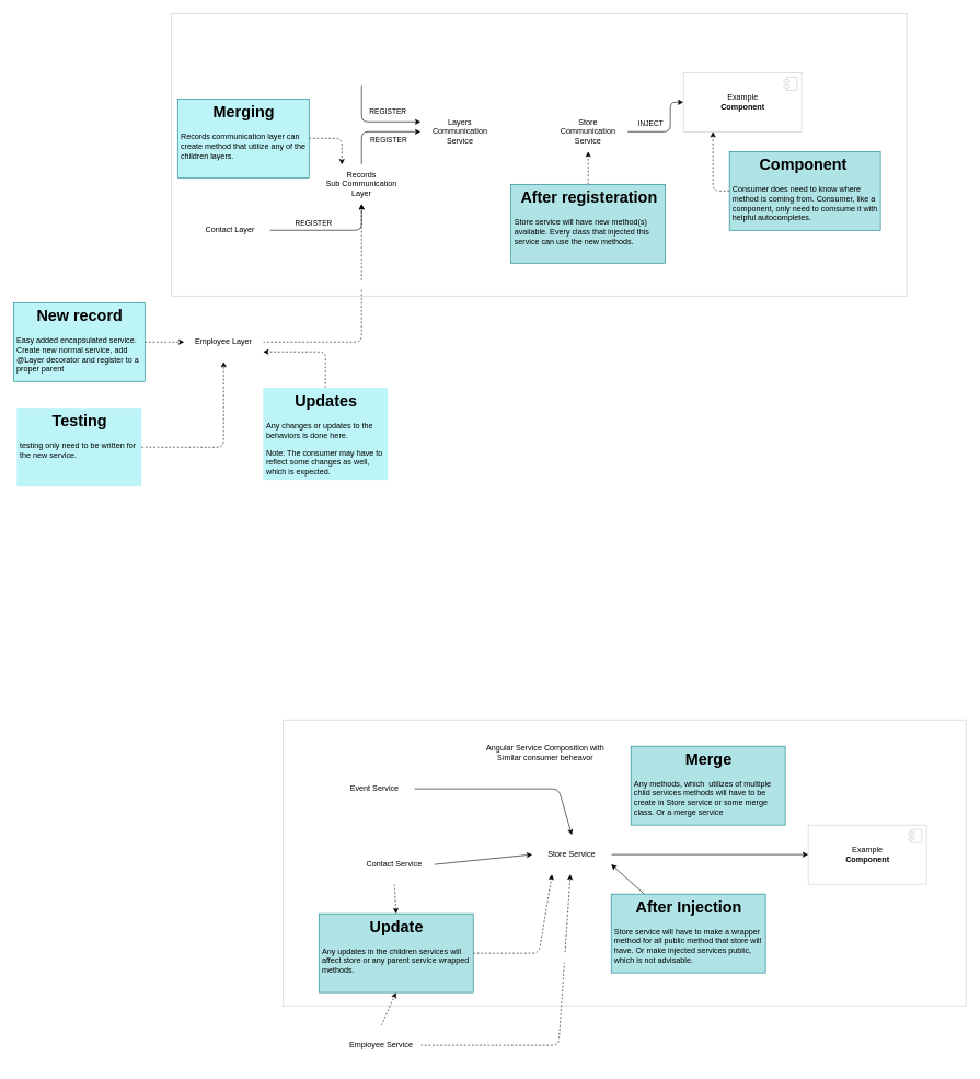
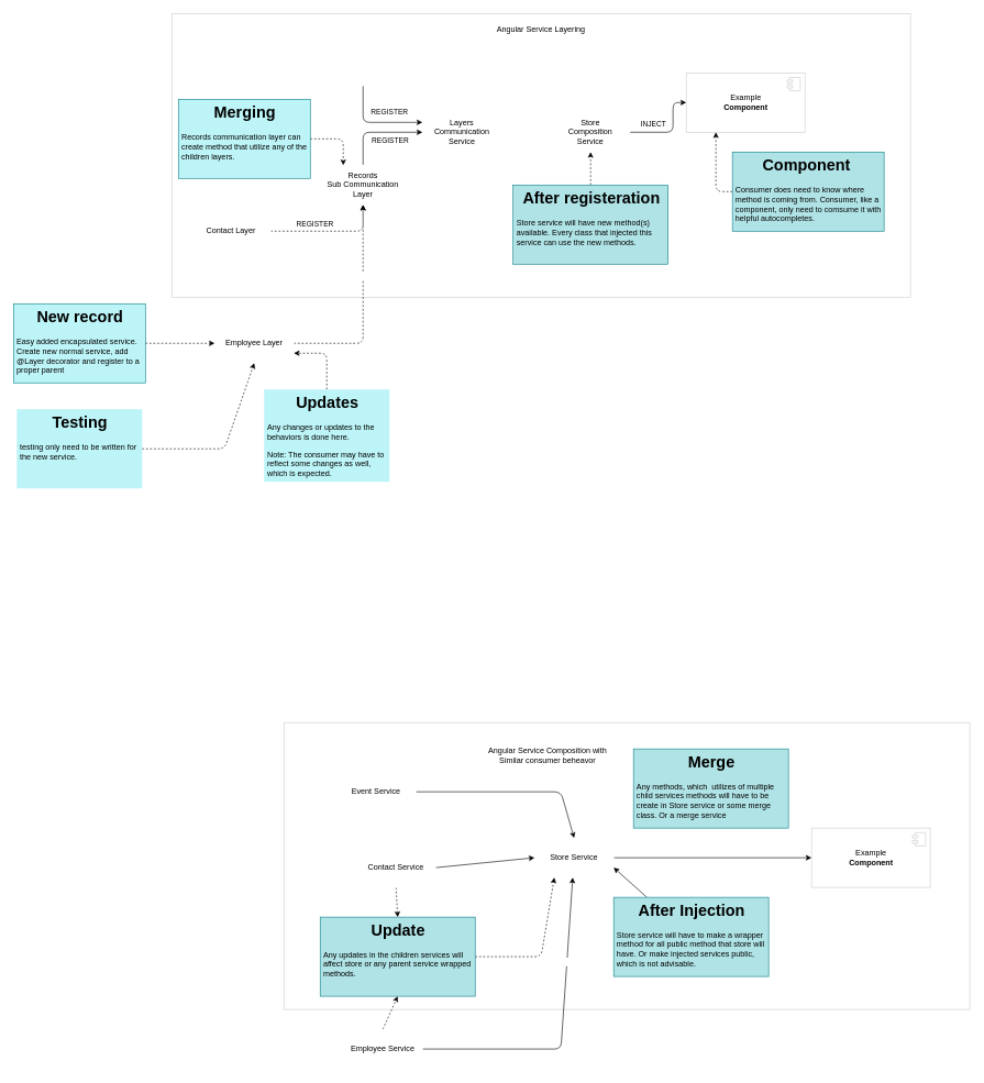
  <mxCell id="0" />
  <mxCell id="1" parent="0" />
  <mxCell id="2" value="" style="rounded=0;whiteSpace=wrap;html=1;fillColor=none;strokeColor=#CCCCCC;movable=1;resizable=1;rotatable=1;deletable=1;editable=1;connectable=1;" vertex="1" parent="1"><mxGeometry x="430" y="1095" width="1040" height="435" as="geometry" /></mxCell>
  <mxCell id="3" value="" style="group;movable=1;resizable=1;rotatable=1;deletable=1;editable=1;connectable=1;" vertex="1" connectable="0" parent="1"><mxGeometry x="20" y="20" width="1360" height="720" as="geometry" /></mxCell>
  <mxCell id="4" value="" style="rounded=0;whiteSpace=wrap;html=1;fillColor=none;strokeColor=#CCCCCC;movable=1;resizable=1;rotatable=1;deletable=1;editable=1;connectable=1;" vertex="1" parent="3"><mxGeometry x="240" width="1120" height="430" as="geometry" /></mxCell>
- <mxCell id="6" value="Store&lt;br&gt;Communication&lt;br&gt;Service" style="rounded=1;whiteSpace=wrap;html=1;strokeColor=#FFFFFF;" vertex="1" parent="3"><mxGeometry x="815" y="150" width="120" height="60" as="geometry" /></mxCell>
+ <mxCell id="5" value="Angular Service Layering" style="text;html=1;strokeColor=none;fillColor=none;align=center;verticalAlign=middle;whiteSpace=wrap;rounded=0;" vertex="1" parent="3"><mxGeometry x="720" y="10" width="160" height="30" as="geometry" /></mxCell>
+ <mxCell id="6" value="Store&lt;br&gt;Composition&lt;br&gt;Service" style="rounded=1;whiteSpace=wrap;html=1;strokeColor=#FFFFFF;" vertex="1" parent="3"><mxGeometry x="815" y="150" width="120" height="60" as="geometry" /></mxCell>
  <mxCell id="7" value="Example&lt;br&gt;&lt;b&gt;Component&lt;/b&gt;" style="html=1;dropTarget=0;strokeColor=#CCCCCC;" vertex="1" parent="3"><mxGeometry x="1020" y="90" width="180" height="90" as="geometry" /></mxCell>
  <mxCell id="8" value="" style="shape=module;jettyWidth=8;jettyHeight=4;strokeColor=#CCCCCC;" vertex="1" parent="7"><mxGeometry x="1" width="20" height="20" relative="1" as="geometry"><mxPoint x="-27" y="7" as="offset" /></mxGeometry></mxCell>
  <mxCell id="9" style="edgeStyle=none;html=1;entryX=0;entryY=0.5;entryDx=0;entryDy=0;" edge="1" parent="3" source="6" target="7"><mxGeometry relative="1" as="geometry"><Array as="points"><mxPoint x="1000" y="180" /><mxPoint x="1000" y="135" /></Array></mxGeometry></mxCell>
  <mxCell id="10" value="INJECT" style="edgeLabel;html=1;align=center;verticalAlign=middle;resizable=0;points=[];" vertex="1" connectable="0" parent="9"><mxGeometry x="0.234" relative="1" as="geometry"><mxPoint x="-31" y="1" as="offset" /></mxGeometry></mxCell>
  <mxCell id="11" value="Layers&lt;br&gt;Communication&lt;br&gt;Service" style="rounded=1;whiteSpace=wrap;html=1;strokeColor=#FFFFFF;" vertex="1" parent="3"><mxGeometry x="620" y="150" width="120" height="60" as="geometry" /></mxCell>
  <mxCell id="12" value="REGISTER" style="edgeStyle=none;html=1;entryX=0;entryY=0.25;entryDx=0;entryDy=0;" edge="1" parent="3"><mxGeometry x="0.31" y="15" relative="1" as="geometry"><mxPoint x="530" y="110" as="sourcePoint" /><mxPoint x="620" y="165" as="targetPoint" /><Array as="points"><mxPoint x="530" y="165" /></Array><mxPoint as="offset" /></mxGeometry></mxCell>
  <mxCell id="13" style="edgeStyle=none;html=1;entryX=0;entryY=0.5;entryDx=0;entryDy=0;" edge="1" parent="3" source="15" target="11"><mxGeometry relative="1" as="geometry"><Array as="points"><mxPoint x="530" y="180" /></Array></mxGeometry></mxCell>
  <mxCell id="14" value="REGISTER" style="edgeLabel;html=1;align=center;verticalAlign=middle;resizable=0;points=[];" vertex="1" connectable="0" parent="13"><mxGeometry x="0.534" y="-1" relative="1" as="geometry"><mxPoint x="-17" y="11" as="offset" /></mxGeometry></mxCell>
  <mxCell id="15" value="Records&lt;br&gt;Sub Communication&lt;br&gt;Layer" style="rounded=1;whiteSpace=wrap;html=1;strokeColor=#FFFFFF;" vertex="1" parent="3"><mxGeometry x="470" y="230" width="120" height="60" as="geometry" /></mxCell>
- <mxCell id="16" style="edgeStyle=none;html=1;entryX=0.5;entryY=1;entryDx=0;entryDy=0;" edge="1" parent="3" source="18" target="15"><mxGeometry relative="1" as="geometry"><Array as="points"><mxPoint x="530" y="330" /></Array></mxGeometry></mxCell>
+ <mxCell id="16" style="edgeStyle=none;html=1;entryX=0.5;entryY=1;entryDx=0;entryDy=0;dashed=1;" edge="1" parent="3" source="18" target="15"><mxGeometry relative="1" as="geometry"><Array as="points"><mxPoint x="530" y="330" /></Array></mxGeometry></mxCell>
  <mxCell id="17" value="REGISTER" style="edgeLabel;html=1;align=center;verticalAlign=middle;resizable=0;points=[];" vertex="1" connectable="0" parent="16"><mxGeometry x="-0.27" y="-2" relative="1" as="geometry"><mxPoint y="-13" as="offset" /></mxGeometry></mxCell>
  <mxCell id="18" value="Contact Layer" style="rounded=1;whiteSpace=wrap;html=1;strokeColor=#FFFFFF;" vertex="1" parent="3"><mxGeometry x="270" y="300" width="120" height="60" as="geometry" /></mxCell>
  <mxCell id="19" style="edgeStyle=none;html=1;entryX=0.5;entryY=1;entryDx=0;entryDy=0;dashed=1;" edge="1" parent="3" source="21" target="15"><mxGeometry relative="1" as="geometry"><Array as="points"><mxPoint x="530" y="500" /></Array></mxGeometry></mxCell>
  <mxCell id="20" value="&lt;font color=&quot;#ffffff&quot;&gt;Change&lt;/font&gt;" style="edgeLabel;html=1;align=center;verticalAlign=middle;resizable=0;points=[];fontColor=#000000;" vertex="1" connectable="0" parent="19"><mxGeometry x="0.314" relative="1" as="geometry"><mxPoint y="-1" as="offset" /></mxGeometry></mxCell>
- <mxCell id="21" value="Employee Layer" style="rounded=1;whiteSpace=wrap;html=1;strokeColor=#FFFFFF;" vertex="1" parent="3"><mxGeometry x="260" y="470" width="120" height="60" as="geometry" /></mxCell>
+ <mxCell id="21" value="Employee Layer" style="rounded=1;whiteSpace=wrap;html=1;strokeColor=#FFFFFF;" vertex="1" parent="3"><mxGeometry x="305" y="470" width="120" height="60" as="geometry" /></mxCell>
  <mxCell id="22" style="edgeStyle=none;html=1;entryX=0;entryY=0.5;entryDx=0;entryDy=0;dashed=1;" edge="1" parent="3" source="23" target="21"><mxGeometry relative="1" as="geometry" /></mxCell>
  <mxCell id="23" value="&lt;h1 style=&quot;text-align: center;&quot;&gt;&lt;font&gt;New record&lt;/font&gt;&lt;/h1&gt;&lt;div&gt;&lt;font&gt;Easy added encapsulated service.&lt;/font&gt;&lt;/div&gt;&lt;div&gt;&lt;font&gt;Create new normal service, add @Layer decorator and register to a proper parent&lt;/font&gt;&lt;/div&gt;" style="text;html=1;strokeColor=#0e8088;fillColor=#BDF4F7;spacing=5;spacingTop=-20;whiteSpace=wrap;overflow=hidden;rounded=0;fontColor=#000000;" vertex="1" parent="3"><mxGeometry y="440" width="200" height="120" as="geometry" /></mxCell>
  <mxCell id="24" style="edgeStyle=none;html=1;entryX=0.5;entryY=1;entryDx=0;entryDy=0;dashed=1;" edge="1" parent="3" source="25" target="6"><mxGeometry relative="1" as="geometry" /></mxCell>
  <mxCell id="25" value="&lt;h1 style=&quot;text-align: center;&quot;&gt;After registeration&lt;/h1&gt;&lt;div&gt;Store service will have new method(s) available. Every class that injected this service can use the new methods.&lt;/div&gt;" style="text;html=1;strokeColor=#0e8088;fillColor=#b0e3e6;spacing=5;spacingTop=-20;whiteSpace=wrap;overflow=hidden;rounded=0;fontColor=#000000;align=left;" vertex="1" parent="3"><mxGeometry x="757.5" y="260" width="235" height="120" as="geometry" /></mxCell>
  <mxCell id="26" style="edgeStyle=none;html=1;exitX=0;exitY=0.5;exitDx=0;exitDy=0;entryX=0.25;entryY=1;entryDx=0;entryDy=0;dashed=1;fontColor=#000000;" edge="1" parent="3" source="27" target="7"><mxGeometry relative="1" as="geometry"><Array as="points"><mxPoint x="1065" y="270" /></Array></mxGeometry></mxCell>
  <mxCell id="27" value="&lt;h1 style=&quot;text-align: center;&quot;&gt;Component&amp;nbsp;&lt;/h1&gt;&lt;div&gt;Consumer does need to know where method is coming from. Consumer, like a component, only need to comsume it with helpful autocompletes.&amp;nbsp;&lt;/div&gt;" style="text;html=1;strokeColor=#0e8088;fillColor=#b0e3e6;spacing=5;spacingTop=-20;whiteSpace=wrap;overflow=hidden;rounded=0;fontColor=#000000;" vertex="1" parent="3"><mxGeometry x="1090" y="210" width="230" height="120" as="geometry" /></mxCell>
  <mxCell id="28" style="edgeStyle=none;html=1;entryX=0.5;entryY=1;entryDx=0;entryDy=0;dashed=1;" edge="1" parent="3" source="29" target="21"><mxGeometry relative="1" as="geometry"><Array as="points"><mxPoint x="320" y="660" /></Array></mxGeometry></mxCell>
  <mxCell id="29" value="&lt;h1 style=&quot;text-align: center;&quot;&gt;Testing&lt;/h1&gt;&lt;p&gt;testing only need to be written for the new service.&amp;nbsp;&lt;/p&gt;" style="text;html=1;strokeColor=none;fillColor=#BDF4F7;spacing=5;spacingTop=-20;whiteSpace=wrap;overflow=hidden;rounded=0;fontColor=#000000;" vertex="1" parent="3"><mxGeometry x="5" y="600" width="190" height="120" as="geometry" /></mxCell>
  <mxCell id="30" style="edgeStyle=none;html=1;entryX=1;entryY=0.75;entryDx=0;entryDy=0;fontColor=#FFFFFF;dashed=1;" edge="1" parent="3" source="31" target="21"><mxGeometry relative="1" as="geometry"><Array as="points"><mxPoint x="475" y="515" /></Array></mxGeometry></mxCell>
  <mxCell id="31" value="&lt;h1 style=&quot;text-align: center;&quot;&gt;Updates&lt;/h1&gt;&lt;p&gt;Any changes or updates to the behaviors is done here.&amp;nbsp;&lt;/p&gt;&lt;p&gt;Note: The consumer may have to reflect some changes as well, which is expected.&lt;/p&gt;" style="text;html=1;strokeColor=none;fillColor=#BDF4F7;spacing=5;spacingTop=-20;whiteSpace=wrap;overflow=hidden;rounded=0;fontColor=#000000;" vertex="1" parent="3"><mxGeometry x="380" y="570" width="190" height="140" as="geometry" /></mxCell>
  <mxCell id="32" style="edgeStyle=none;html=1;entryX=0.25;entryY=0;entryDx=0;entryDy=0;dashed=1;fontColor=#FFFFFF;" edge="1" parent="3" source="33" target="15"><mxGeometry relative="1" as="geometry"><Array as="points"><mxPoint x="500" y="190" /></Array></mxGeometry></mxCell>
  <mxCell id="33" value="&lt;h1 style=&quot;text-align: center;&quot;&gt;Merging&lt;/h1&gt;&lt;div&gt;Records communication layer can create method that utilize any of the children layers.&amp;nbsp;&lt;/div&gt;" style="text;html=1;strokeColor=#0e8088;fillColor=#BDF4F7;spacing=5;spacingTop=-20;whiteSpace=wrap;overflow=hidden;rounded=0;fontColor=#000000;" vertex="1" parent="3"><mxGeometry x="250" y="130" width="200" height="120" as="geometry" /></mxCell>
  <mxCell id="34" value="Example&lt;br&gt;&lt;b&gt;Component&lt;/b&gt;" style="html=1;dropTarget=0;strokeColor=#CCCCCC;" vertex="1" parent="1"><mxGeometry x="1230" y="1255" width="180" height="90" as="geometry" /></mxCell>
  <mxCell id="35" value="" style="shape=module;jettyWidth=8;jettyHeight=4;strokeColor=#CCCCCC;" vertex="1" parent="34"><mxGeometry x="1" width="20" height="20" relative="1" as="geometry"><mxPoint x="-27" y="7" as="offset" /></mxGeometry></mxCell>
  <mxCell id="36" value="Angular Service Composition with Similar consumer beheavor" style="text;html=1;strokeColor=none;fillColor=none;align=center;verticalAlign=middle;whiteSpace=wrap;rounded=0;" vertex="1" parent="1"><mxGeometry x="720" y="1130" width="220" height="30" as="geometry" /></mxCell>
  <mxCell id="37" style="edgeStyle=none;html=1;entryX=0;entryY=0.5;entryDx=0;entryDy=0;fontColor=#FFFFFF;" edge="1" parent="1" source="38" target="34"><mxGeometry relative="1" as="geometry" /></mxCell>
  <mxCell id="38" value="Store Service" style="rounded=1;whiteSpace=wrap;html=1;strokeColor=#FFFFFF;" vertex="1" parent="1"><mxGeometry x="810" y="1270" width="120" height="60" as="geometry" /></mxCell>
  <mxCell id="39" style="edgeStyle=none;html=1;exitX=1;exitY=0.5;exitDx=0;exitDy=0;entryX=0.5;entryY=0;entryDx=0;entryDy=0;fontColor=#FFFFFF;" edge="1" parent="1" source="41" target="38"><mxGeometry relative="1" as="geometry"><Array as="points"><mxPoint x="850" y="1200" /></Array></mxGeometry></mxCell>
  <mxCell id="40" value="Inject" style="edgeLabel;html=1;align=center;verticalAlign=middle;resizable=0;points=[];fontColor=#FFFFFF;" vertex="1" connectable="0" parent="39"><mxGeometry x="-0.05" y="-3" relative="1" as="geometry"><mxPoint y="10" as="offset" /></mxGeometry></mxCell>
  <mxCell id="41" value="Event Service" style="rounded=1;whiteSpace=wrap;html=1;strokeColor=#FFFFFF;" vertex="1" parent="1"><mxGeometry x="510" y="1170" width="120" height="60" as="geometry" /></mxCell>
  <mxCell id="42" style="edgeStyle=none;html=1;exitX=1;exitY=0.5;exitDx=0;exitDy=0;entryX=0;entryY=0.5;entryDx=0;entryDy=0;fontColor=#FFFFFF;" edge="1" parent="1" source="45" target="38"><mxGeometry relative="1" as="geometry" /></mxCell>
  <mxCell id="43" value="Inject" style="edgeLabel;html=1;align=center;verticalAlign=middle;resizable=0;points=[];fontColor=#FFFFFF;" vertex="1" connectable="0" parent="42"><mxGeometry x="0.206" y="-2" relative="1" as="geometry"><mxPoint x="-11" y="10" as="offset" /></mxGeometry></mxCell>
  <mxCell id="44" style="edgeStyle=none;html=1;exitX=0.5;exitY=1;exitDx=0;exitDy=0;entryX=0.5;entryY=0;entryDx=0;entryDy=0;dashed=1;fontColor=#FFFFFF;" edge="1" parent="1" source="45" target="53"><mxGeometry relative="1" as="geometry" /></mxCell>
  <mxCell id="45" value="Contact Service" style="rounded=1;whiteSpace=wrap;html=1;strokeColor=#FFFFFF;" vertex="1" parent="1"><mxGeometry x="540" y="1285" width="120" height="60" as="geometry" /></mxCell>
- <mxCell id="46" style="edgeStyle=none;html=1;dashed=1;fontColor=#FFFFFF;" edge="1" parent="1" source="49" target="38"><mxGeometry relative="1" as="geometry"><Array as="points"><mxPoint x="850" y="1590" /></Array></mxGeometry></mxCell>
+ <mxCell id="46" style="edgeStyle=none;html=1;dashed=0;fontColor=#FFFFFF;" edge="1" parent="1" source="49" target="38"><mxGeometry relative="1" as="geometry"><Array as="points"><mxPoint x="850" y="1590" /></Array></mxGeometry></mxCell>
  <mxCell id="47" value="Inject New" style="edgeLabel;html=1;align=center;verticalAlign=middle;resizable=0;points=[];fontColor=#FFFFFF;" vertex="1" connectable="0" parent="46"><mxGeometry x="0.457" relative="1" as="geometry"><mxPoint as="offset" /></mxGeometry></mxCell>
  <mxCell id="48" style="edgeStyle=none;html=1;exitX=0.5;exitY=0;exitDx=0;exitDy=0;entryX=0.5;entryY=1;entryDx=0;entryDy=0;dashed=1;fontColor=#FFFFFF;" edge="1" parent="1" source="49" target="53"><mxGeometry relative="1" as="geometry" /></mxCell>
  <mxCell id="49" value="Employee Service" style="rounded=1;whiteSpace=wrap;html=1;strokeColor=#FFFFFF;" vertex="1" parent="1"><mxGeometry x="520" y="1560" width="120" height="60" as="geometry" /></mxCell>
  <mxCell id="50" style="edgeStyle=none;html=1;entryX=1;entryY=0.75;entryDx=0;entryDy=0;fontColor=#FFFFFF;" edge="1" parent="1" source="51" target="38"><mxGeometry relative="1" as="geometry" /></mxCell>
  <mxCell id="51" value="&lt;h1 style=&quot;text-align: center;&quot;&gt;After Injection&lt;/h1&gt;&lt;div&gt;Store service will have to make a wrapper method for all public method that store will have. Or make injected services public, which is not advisable.&lt;/div&gt;" style="text;html=1;strokeColor=#0e8088;fillColor=#b0e3e6;spacing=5;spacingTop=-20;whiteSpace=wrap;overflow=hidden;rounded=0;fontColor=#000000;align=left;" vertex="1" parent="1"><mxGeometry x="930" y="1360" width="235" height="120" as="geometry" /></mxCell>
  <mxCell id="52" style="edgeStyle=none;html=1;entryX=0.25;entryY=1;entryDx=0;entryDy=0;dashed=1;fontColor=#FFFFFF;" edge="1" parent="1" source="53" target="38"><mxGeometry relative="1" as="geometry"><Array as="points"><mxPoint x="820" y="1450" /></Array></mxGeometry></mxCell>
  <mxCell id="53" value="&lt;h1 style=&quot;text-align: center;&quot;&gt;Update&lt;/h1&gt;&lt;div&gt;Any updates in the children services will affect store or any parent service wrapped methods.&lt;/div&gt;" style="text;html=1;strokeColor=#0e8088;fillColor=#b0e3e6;spacing=5;spacingTop=-20;whiteSpace=wrap;overflow=hidden;rounded=0;fontColor=#000000;align=left;" vertex="1" parent="1"><mxGeometry x="485" y="1390" width="235" height="120" as="geometry" /></mxCell>
  <mxCell id="54" value="&lt;h1 style=&quot;text-align: center;&quot;&gt;Merge&lt;/h1&gt;&lt;div&gt;Any methods, which&amp;nbsp; utilizes of multiple child services methods will have to be create in Store service or some merge class. Or a merge service&lt;/div&gt;" style="text;html=1;strokeColor=#0e8088;fillColor=#b0e3e6;spacing=5;spacingTop=-20;whiteSpace=wrap;overflow=hidden;rounded=0;fontColor=#000000;align=left;" vertex="1" parent="1"><mxGeometry x="960" y="1135" width="235" height="120" as="geometry" /></mxCell>
